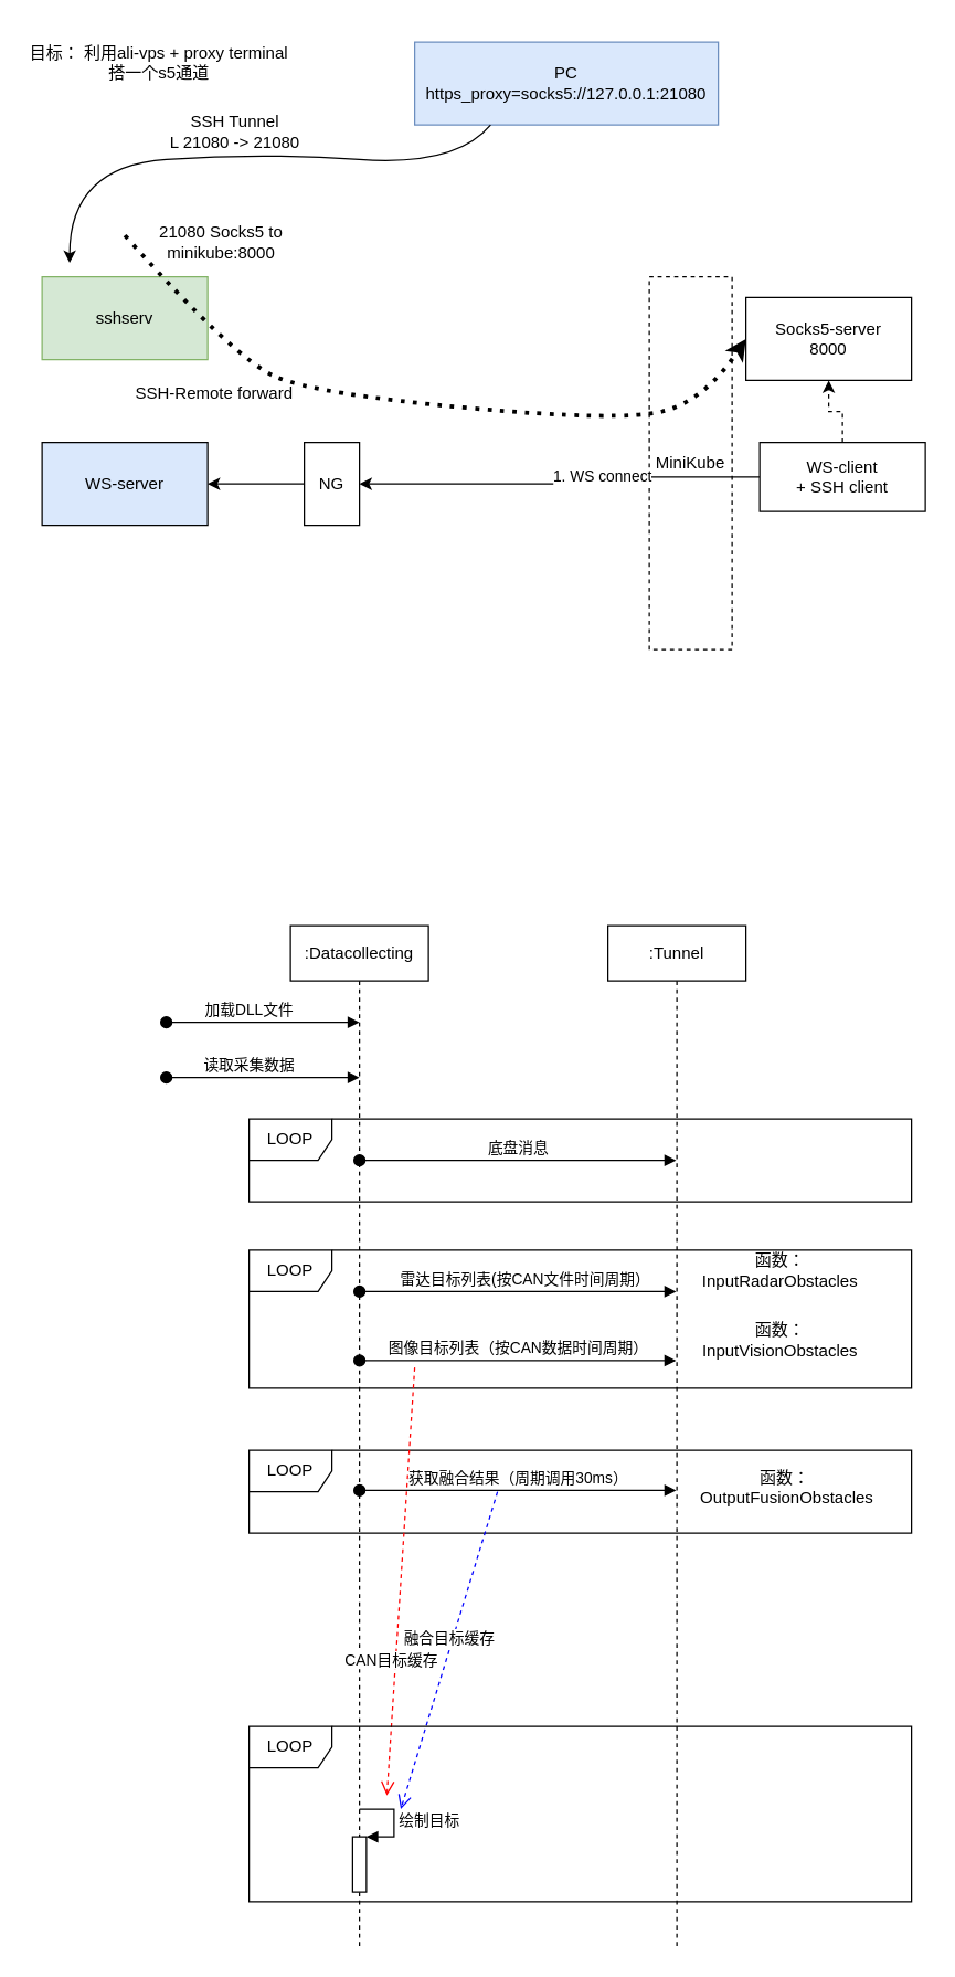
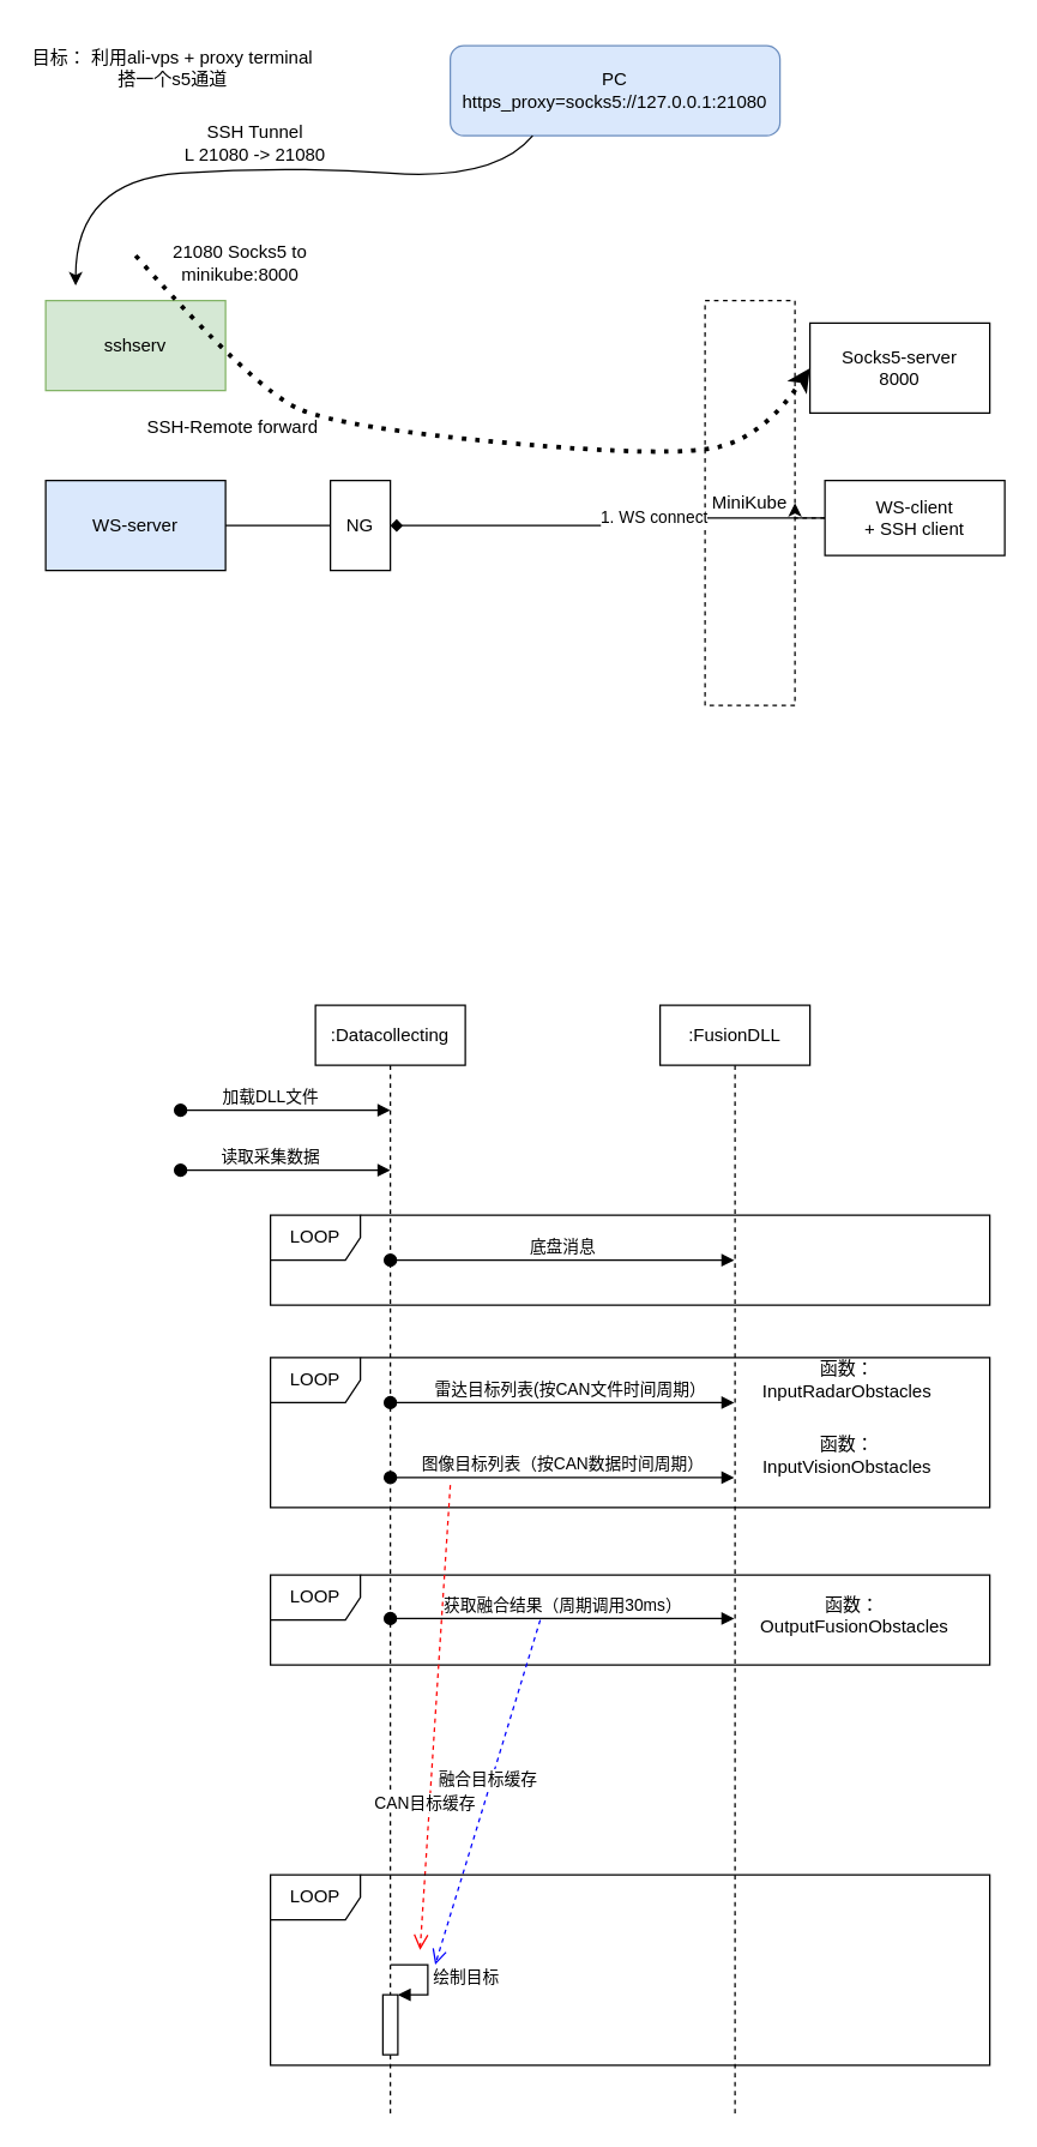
  <mxCell id="0" />
  <mxCell id="1" parent="0" />
  <mxCell id="2" value="LOOP" style="shape=umlFrame;whiteSpace=wrap;html=1;" parent="1" vertex="1"><mxGeometry x="180" y="1050" width="480" height="60" as="geometry" /></mxCell>
  <mxCell id="3" value="目标： 利用ali-vps + proxy terminal 搭一个s5通道" style="text;html=1;strokeColor=none;fillColor=none;align=center;verticalAlign=middle;whiteSpace=wrap;rounded=0;" parent="1" vertex="1"><mxGeometry x="20" y="20" width="190" height="50" as="geometry" /></mxCell>
  <mxCell id="4" value="MiniKube" style="rounded=0;whiteSpace=wrap;html=1;dashed=1;" parent="1" vertex="1"><mxGeometry x="470" y="200" width="60" height="270" as="geometry" /></mxCell>
  <mxCell id="5" value="sshserv" style="rounded=0;whiteSpace=wrap;html=1;fillColor=#d5e8d4;strokeColor=#82b366;" parent="1" vertex="1"><mxGeometry x="30" y="200" width="120" height="60" as="geometry" /></mxCell>
  <mxCell id="6" value="WS-server" style="rounded=0;whiteSpace=wrap;html=1;fillColor=#dae8fc;" parent="1" vertex="1"><mxGeometry x="30" y="320" width="120" height="60" as="geometry" /></mxCell>
- <mxCell id="7" style="edgeStyle=orthogonalEdgeStyle;rounded=0;orthogonalLoop=1;jettySize=auto;html=1;entryX=1;entryY=0.5;entryDx=0;entryDy=0;" parent="1" source="8" target="6" edge="1"><mxGeometry relative="1" as="geometry" /></mxCell>
+ <mxCell id="7" style="edgeStyle=orthogonalEdgeStyle;rounded=0;orthogonalLoop=1;jettySize=auto;html=1;entryX=1;entryY=0.5;entryDx=0;entryDy=0;endArrow=none;" parent="1" source="8" target="6" edge="1"><mxGeometry relative="1" as="geometry" /></mxCell>
  <mxCell id="8" value="NG" style="rounded=0;whiteSpace=wrap;html=1;" parent="1" vertex="1"><mxGeometry x="220" y="320" width="40" height="60" as="geometry" /></mxCell>
  <mxCell id="9" value="Socks5-server&lt;br&gt;8000" style="rounded=0;whiteSpace=wrap;html=1;" parent="1" vertex="1"><mxGeometry x="540" y="215" width="120" height="60" as="geometry" /></mxCell>
- <mxCell id="10" style="edgeStyle=orthogonalEdgeStyle;rounded=0;orthogonalLoop=1;jettySize=auto;html=1;entryX=1;entryY=0.5;entryDx=0;entryDy=0;" parent="1" source="13" target="8" edge="1"><mxGeometry relative="1" as="geometry" /></mxCell>
+ <mxCell id="10" style="edgeStyle=orthogonalEdgeStyle;rounded=0;orthogonalLoop=1;jettySize=auto;html=1;entryX=1;entryY=0.5;entryDx=0;entryDy=0;endArrow=diamond;" parent="1" source="13" target="8" edge="1"><mxGeometry relative="1" as="geometry" /></mxCell>
  <mxCell id="11" value="1. WS connect" style="edgeLabel;html=1;align=center;verticalAlign=middle;resizable=0;points=[];" parent="10" vertex="1" connectable="0"><mxGeometry x="-0.221" y="-1" relative="1" as="geometry"><mxPoint as="offset" /></mxGeometry></mxCell>
- <mxCell id="12" style="edgeStyle=orthogonalEdgeStyle;rounded=0;orthogonalLoop=1;jettySize=auto;html=1;entryX=0.5;entryY=1;entryDx=0;entryDy=0;dashed=1;" parent="1" source="13" target="9" edge="1"><mxGeometry relative="1" as="geometry" /></mxCell>
+ <mxCell id="12" style="edgeStyle=orthogonalEdgeStyle;rounded=0;orthogonalLoop=1;jettySize=auto;html=1;dashed=1;" parent="1" source="13" target="4" edge="1"><mxGeometry relative="1" as="geometry" /></mxCell>
  <mxCell id="13" value="WS-client&lt;br&gt;+ SSH client" style="rounded=0;whiteSpace=wrap;html=1;" parent="1" vertex="1"><mxGeometry x="550" y="320" width="120" height="50" as="geometry" /></mxCell>
  <mxCell id="14" value="SSH-Remote forward" style="text;html=1;strokeColor=none;fillColor=none;align=center;verticalAlign=middle;whiteSpace=wrap;rounded=0;dashed=1;" parent="1" vertex="1"><mxGeometry x="90" y="270" width="130" height="30" as="geometry" /></mxCell>
  <mxCell id="15" value="" style="curved=1;endArrow=classic;html=1;rounded=0;entryX=0;entryY=0.5;entryDx=0;entryDy=0;dashed=1;dashPattern=1 2;strokeWidth=3;" parent="1" target="9" edge="1"><mxGeometry width="50" height="50" relative="1" as="geometry"><mxPoint x="90" y="170" as="sourcePoint" /><mxPoint x="599" y="285" as="targetPoint" /><Array as="points"><mxPoint x="170" y="260" /><mxPoint x="229" y="285" /><mxPoint x="449" y="305" /><mxPoint x="510" y="290" /></Array></mxGeometry></mxCell>
  <mxCell id="16" value="21080 Socks5 to minikube:8000" style="text;html=1;strokeColor=none;fillColor=none;align=center;verticalAlign=middle;whiteSpace=wrap;rounded=0;dashed=1;" parent="1" vertex="1"><mxGeometry x="100" y="160" width="120" height="30" as="geometry" /></mxCell>
- <mxCell id="17" value="PC&lt;br&gt;https_proxy=socks5://127.0.0.1:21080" style="rounded=0;whiteSpace=wrap;html=1;fillColor=#dae8fc;strokeColor=#6c8ebf;" parent="1" vertex="1"><mxGeometry x="300" y="30" width="220" height="60" as="geometry" /></mxCell>
+ <mxCell id="17" value="PC&lt;br&gt;https_proxy=socks5://127.0.0.1:21080" style="whiteSpace=wrap;html=1;fillColor=#dae8fc;strokeColor=#6c8ebf;rounded=1;" parent="1" vertex="1"><mxGeometry x="300" y="30" width="220" height="60" as="geometry" /></mxCell>
  <mxCell id="18" value="" style="curved=1;endArrow=classic;html=1;rounded=0;exitX=0.25;exitY=1;exitDx=0;exitDy=0;" parent="1" source="17" edge="1"><mxGeometry width="50" height="50" relative="1" as="geometry"><mxPoint x="360" y="170" as="sourcePoint" /><mxPoint x="50" y="190" as="targetPoint" /><Array as="points"><mxPoint x="330" y="120" /><mxPoint x="190" y="110" /><mxPoint x="50" y="120" /></Array></mxGeometry></mxCell>
  <mxCell id="19" value="SSH Tunnel &lt;br&gt;L 21080 -&amp;gt; 21080" style="text;html=1;strokeColor=none;fillColor=none;align=center;verticalAlign=middle;whiteSpace=wrap;rounded=0;" parent="1" vertex="1"><mxGeometry x="110" y="80" width="120" height="30" as="geometry" /></mxCell>
  <mxCell id="20" value=":Datacollecting" style="shape=umlLifeline;perimeter=lifelinePerimeter;whiteSpace=wrap;html=1;container=1;collapsible=0;recursiveResize=0;outlineConnect=0;" parent="1" vertex="1"><mxGeometry x="210" y="670" width="100" height="740" as="geometry" /></mxCell>
  <mxCell id="21" value="读取采集数据" style="html=1;verticalAlign=bottom;startArrow=oval;startFill=1;endArrow=block;startSize=8;rounded=0;" parent="20" edge="1"><mxGeometry x="-0.143" width="60" relative="1" as="geometry"><mxPoint x="-90" y="110" as="sourcePoint" /><mxPoint x="50" y="110" as="targetPoint" /><mxPoint as="offset" /></mxGeometry></mxCell>
  <mxCell id="22" value="加载DLL文件" style="html=1;verticalAlign=bottom;startArrow=oval;startFill=1;endArrow=block;startSize=8;rounded=0;" parent="20" edge="1"><mxGeometry x="-0.143" width="60" relative="1" as="geometry"><mxPoint x="-90" y="70" as="sourcePoint" /><mxPoint x="50" y="70" as="targetPoint" /><mxPoint as="offset" /></mxGeometry></mxCell>
  <mxCell id="23" value="图像目标列表（按CAN数据时间周期）" style="html=1;verticalAlign=bottom;startArrow=oval;startFill=1;endArrow=block;startSize=8;rounded=0;" parent="20" edge="1"><mxGeometry width="60" relative="1" as="geometry"><mxPoint x="50" y="315" as="sourcePoint" /><mxPoint x="279.5" y="315" as="targetPoint" /></mxGeometry></mxCell>
  <mxCell id="24" value="获取融合结果（周期调用30ms）" style="html=1;verticalAlign=bottom;startArrow=oval;startFill=1;endArrow=block;startSize=8;rounded=0;" parent="20" edge="1"><mxGeometry width="60" relative="1" as="geometry"><mxPoint x="50" y="409" as="sourcePoint" /><mxPoint x="279.5" y="409" as="targetPoint" /></mxGeometry></mxCell>
  <mxCell id="25" value="" style="html=1;points=[];perimeter=orthogonalPerimeter;" parent="20" vertex="1"><mxGeometry x="45" y="660" width="10" height="40" as="geometry" /></mxCell>
  <mxCell id="26" value="绘制目标" style="edgeStyle=orthogonalEdgeStyle;html=1;align=left;spacingLeft=2;endArrow=block;rounded=0;entryX=1;entryY=0;" parent="20" target="25" edge="1"><mxGeometry relative="1" as="geometry"><mxPoint x="50" y="640" as="sourcePoint" /><Array as="points"><mxPoint x="75" y="640" /></Array></mxGeometry></mxCell>
- <mxCell id="27" value=":Tunnel" style="shape=umlLifeline;perimeter=lifelinePerimeter;whiteSpace=wrap;html=1;container=1;collapsible=0;recursiveResize=0;outlineConnect=0;" parent="1" vertex="1"><mxGeometry x="440" y="670" width="100" height="740" as="geometry" /></mxCell>
+ <mxCell id="27" value=":FusionDLL" style="shape=umlLifeline;perimeter=lifelinePerimeter;whiteSpace=wrap;html=1;container=1;collapsible=0;recursiveResize=0;outlineConnect=0;" parent="1" vertex="1"><mxGeometry x="440" y="670" width="100" height="740" as="geometry" /></mxCell>
  <mxCell id="28" value="雷达目标列表(按CAN文件时间周期）" style="html=1;verticalAlign=bottom;startArrow=oval;startFill=1;endArrow=block;startSize=8;rounded=0;" parent="1" edge="1"><mxGeometry x="0.046" width="60" relative="1" as="geometry"><mxPoint x="260" y="935" as="sourcePoint" /><mxPoint x="489.5" y="935" as="targetPoint" /><mxPoint as="offset" /></mxGeometry></mxCell>
  <mxCell id="29" value="函数： InputRadarObstacles" style="text;html=1;strokeColor=none;fillColor=none;align=center;verticalAlign=middle;whiteSpace=wrap;rounded=0;" parent="1" vertex="1"><mxGeometry x="500" y="905" width="130" height="30" as="geometry" /></mxCell>
  <mxCell id="30" value="函数： InputVisionObstacles" style="text;html=1;strokeColor=none;fillColor=none;align=center;verticalAlign=middle;whiteSpace=wrap;rounded=0;" parent="1" vertex="1"><mxGeometry x="500" y="955" width="130" height="30" as="geometry" /></mxCell>
  <mxCell id="31" value="函数：&amp;nbsp;&lt;br&gt;OutputFusionObstacles" style="text;html=1;strokeColor=none;fillColor=none;align=center;verticalAlign=middle;whiteSpace=wrap;rounded=0;" parent="1" vertex="1"><mxGeometry x="500" y="1062" width="140" height="30" as="geometry" /></mxCell>
  <mxCell id="32" value="LOOP" style="shape=umlFrame;whiteSpace=wrap;html=1;" parent="1" vertex="1"><mxGeometry x="180" y="905" width="480" height="100" as="geometry" /></mxCell>
  <mxCell id="33" value="融合目标缓存" style="html=1;verticalAlign=bottom;endArrow=open;dashed=1;endSize=8;rounded=0;entryX=0.229;entryY=0.472;entryDx=0;entryDy=0;entryPerimeter=0;strokeColor=#0000FF;exitX=0.375;exitY=0.5;exitDx=0;exitDy=0;exitPerimeter=0;" parent="1" edge="1" target="35" source="2"><mxGeometry relative="1" as="geometry"><mxPoint x="490" y="1040" as="sourcePoint" /><mxPoint x="290" y="1190" as="targetPoint" /></mxGeometry></mxCell>
  <mxCell id="34" value="CAN目标缓存" style="html=1;verticalAlign=bottom;endArrow=open;dashed=1;endSize=8;rounded=0;entryX=0.208;entryY=0.394;entryDx=0;entryDy=0;entryPerimeter=0;strokeColor=#FF0000;exitX=0.25;exitY=0.85;exitDx=0;exitDy=0;exitPerimeter=0;" parent="1" edge="1" target="35" source="32"><mxGeometry x="0.429" y="-3" relative="1" as="geometry"><mxPoint x="300" y="910" as="sourcePoint" /><mxPoint x="290" y="1180" as="targetPoint" /><mxPoint as="offset" /></mxGeometry></mxCell>
  <mxCell id="35" value="LOOP" style="shape=umlFrame;whiteSpace=wrap;html=1;" parent="1" vertex="1"><mxGeometry x="180" y="1250" width="480" height="127" as="geometry" /></mxCell>
  <mxCell id="36" value="LOOP" style="shape=umlFrame;whiteSpace=wrap;html=1;" vertex="1" parent="1"><mxGeometry x="180" y="810" width="480" height="60" as="geometry" /></mxCell>
  <mxCell id="37" value="底盘消息" style="html=1;verticalAlign=bottom;startArrow=oval;startFill=1;endArrow=block;startSize=8;rounded=0;" edge="1" parent="1"><mxGeometry width="60" relative="1" as="geometry"><mxPoint x="260" y="840" as="sourcePoint" /><mxPoint x="489.5" y="840" as="targetPoint" /></mxGeometry></mxCell>
